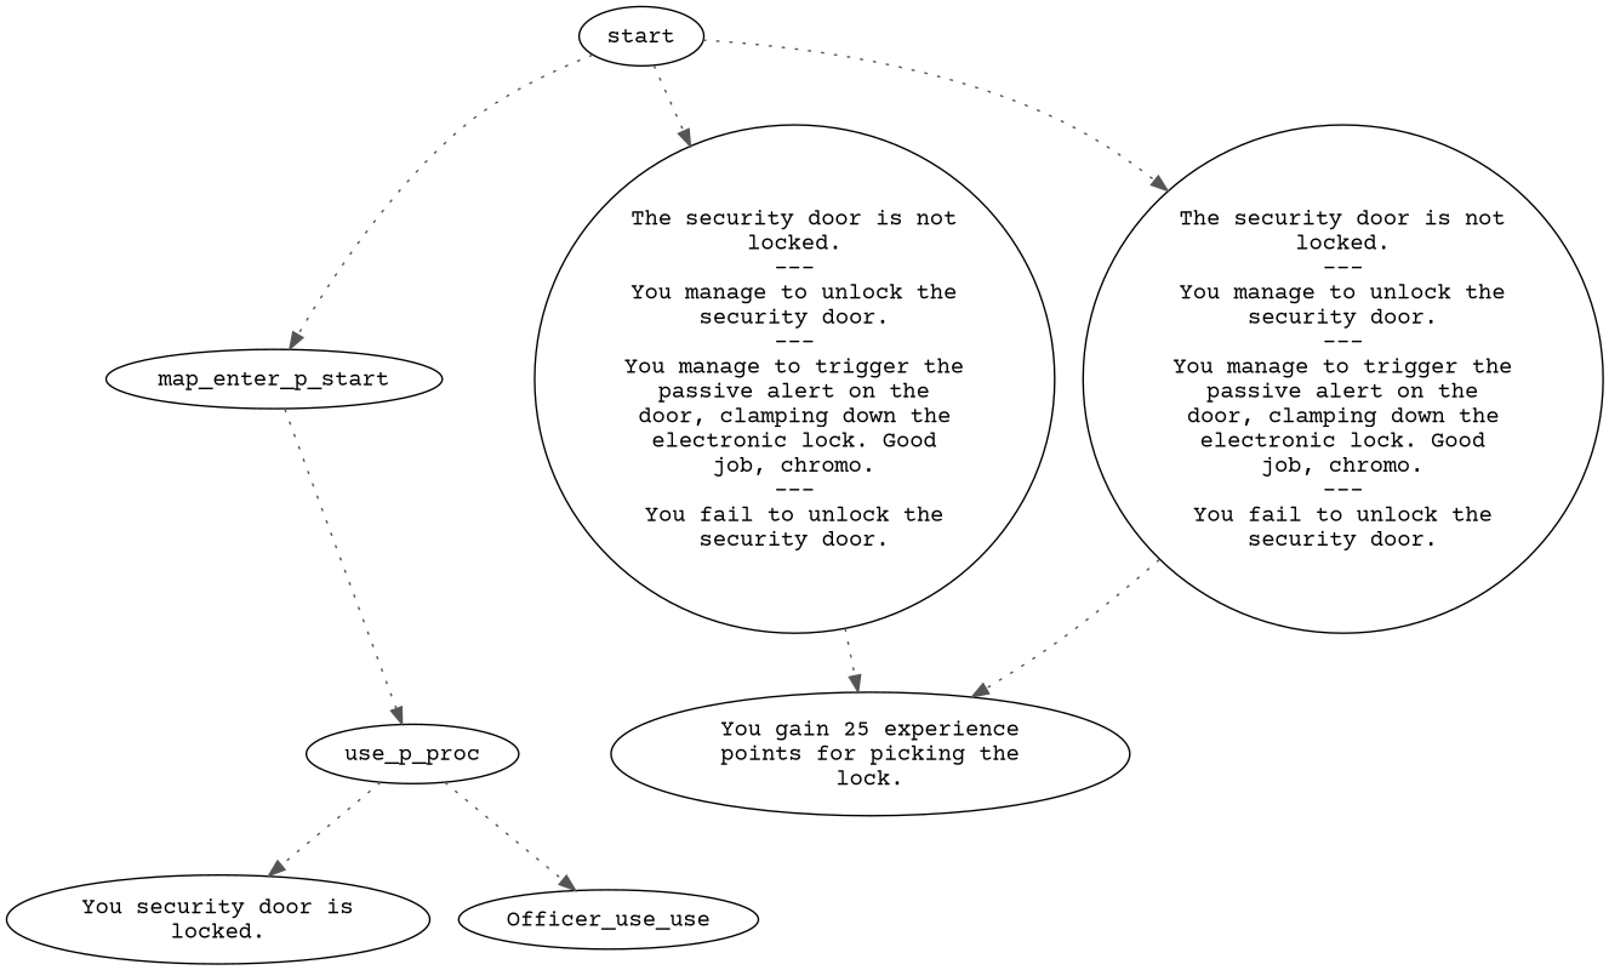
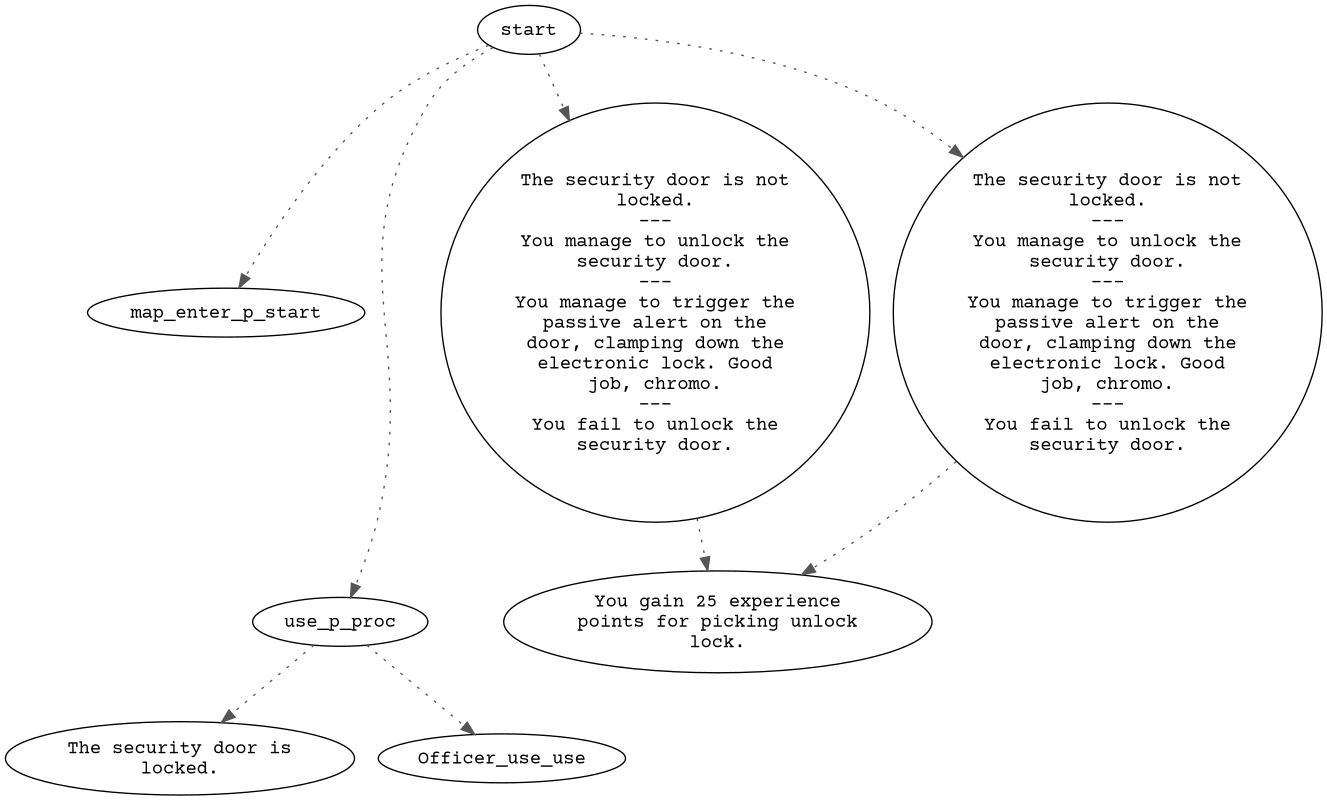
  digraph {
    fontname="Courier Prime"
    node [color="#000000" fillcolor="#FFFFFF" fontname="Courier Prime" style=filled]
    edge [color="#555555" fontname="Courier Prime" style=dotted]
    n1 [label=map_enter_p_start]
    start
    use_p_proc
    n4 [label="The security door is not\nlocked.\n---\nYou manage to unlock the\nsecurity door.\n---\nYou manage to trigger the\npassive alert on the\ndoor, clamping down the\nelectronic lock. Good\njob, chromo.\n---\nYou fail to unlock the\nsecurity door."]
    n5 [label="The security door is not\nlocked.\n---\nYou manage to unlock the\nsecurity door.\n---\nYou manage to trigger the\npassive alert on the\ndoor, clamping down the\nelectronic lock. Good\njob, chromo.\n---\nYou fail to unlock the\nsecurity door."]
-   n6 [label="You security door is\nlocked."]
+   n6 [label="The security door is\nlocked."]
    n7 [label=Officer_use_use]
-   n8 [label="You gain 25 experience\npoints for picking the\nlock."]
+   n8 [label="You gain 25 experience\npoints for picking unlock\nlock."]
    start -> n1
-   n1 -> use_p_proc
+   start -> use_p_proc
    start -> n4
    start -> n5
    use_p_proc -> n6
    use_p_proc -> n7
    n4 -> n8
    n5 -> n8
  }
